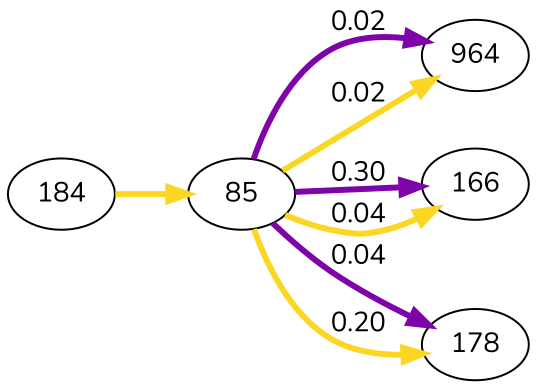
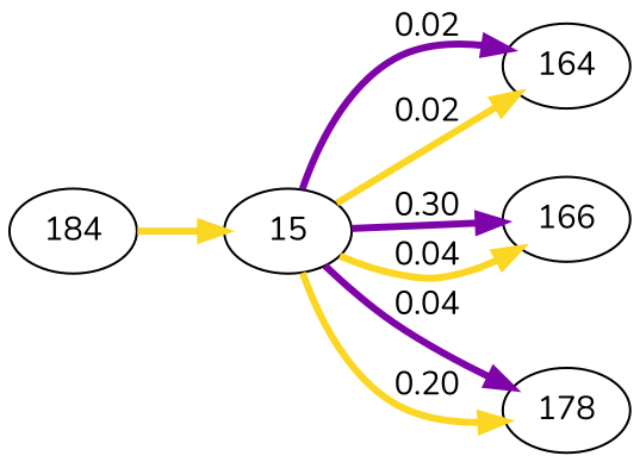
  digraph {
    fontname=Nunito
    rankdir=LR
    node [fontname=Nunito]
    edge [color="#fbd724" fontname=Nunito penwidth=3]
-   85
-   164 [label=964]
+   85 [label=15]
+   164
    166
    178
    184
    85 -> 164 [color="#7e03a8" label=0.02]
    85 -> 164 [label=0.02]
    85 -> 166 [color="#7e03a8" label=0.30]
    85 -> 166 [label=0.04]
    85 -> 178 [color="#7e03a8" label=0.04]
    85 -> 178 [label=0.20]
    184 -> 85
  }
